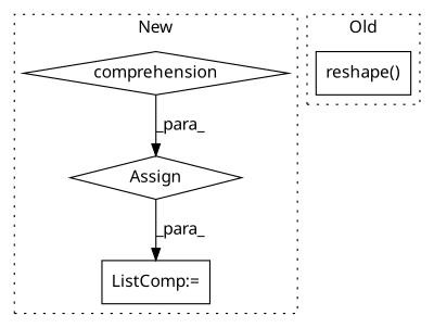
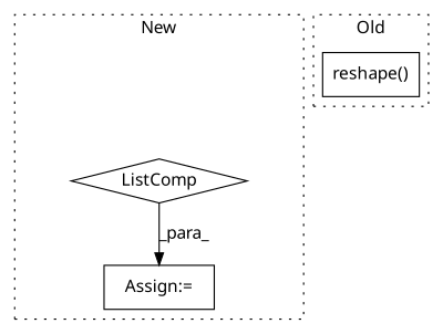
  digraph {
    fontname="Noto Sans"
    node [l=3 shape=diamond fontname="Noto Sans"]
    edge [fontname="Noto Sans"]
-   n1 [a=106 l=61 label=Assign s=334]
-   n2 [a=45 label=comprehension s=366]
-   n3 [a=68 label="ListComp:=" s=331 shape=box]
+   n1 [a=106 l=61 label=ListComp s=334]
+   n3 [a=68 label="Assign:=" s=331 shape=box]
    n4 [a=75 l="14,1" label="reshape()" s="222,253" shape=box]
    subgraph cluster_1 {
      label=New
      style=dotted
      n1
-     n2
      n3
    }
    subgraph cluster_2 {
      label=Old
      style=dotted
      n4
    }
    n1 -> n3 [label=_para_]
-   n2 -> n1 [label=_para_]
  }
